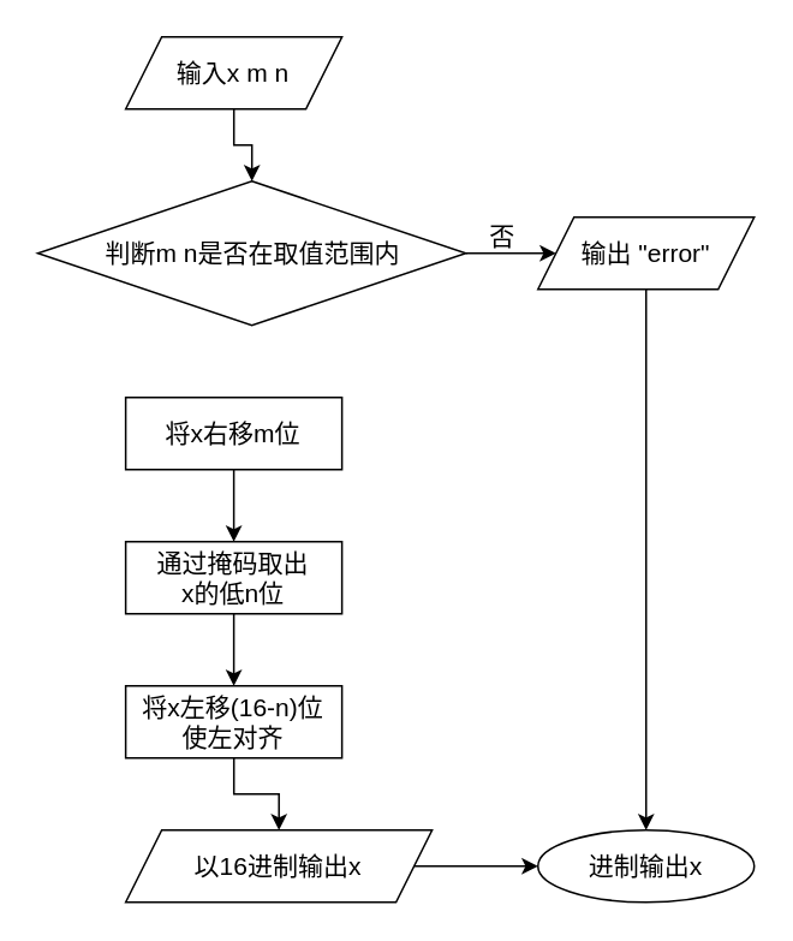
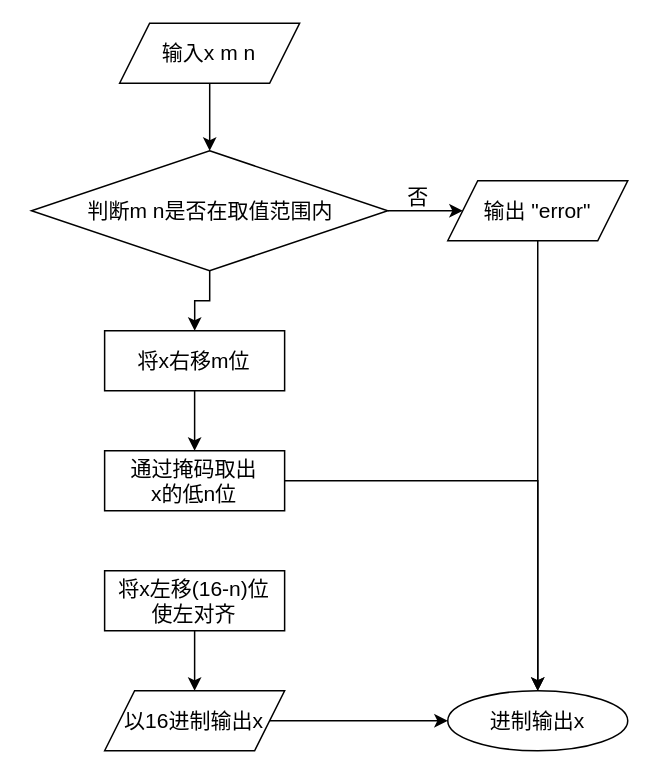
  <mxCell id="0" />
  <mxCell id="1" parent="0" />
  <mxCell id="2" style="edgeStyle=orthogonalEdgeStyle;rounded=0;orthogonalLoop=1;jettySize=auto;html=1;" edge="1" parent="1" source="3" target="7"><mxGeometry relative="1" as="geometry" /></mxCell>
- <mxCell id="3" value="&lt;font style=&quot;font-size: 14px;&quot;&gt;输入x m n&lt;/font&gt;" style="shape=parallelogram;perimeter=parallelogramPerimeter;whiteSpace=wrap;html=1;fixedSize=1;" vertex="1" parent="1"><mxGeometry x="69.25" y="20" width="120" height="40" as="geometry" /></mxCell>
+ <mxCell id="3" value="&lt;font style=&quot;font-size: 14px;&quot;&gt;输入x m n&lt;/font&gt;" style="shape=parallelogram;perimeter=parallelogramPerimeter;whiteSpace=wrap;html=1;fixedSize=1;" vertex="1" parent="1"><mxGeometry x="79.25" y="15" width="120" height="40" as="geometry" /></mxCell>
  <mxCell id="4" style="edgeStyle=orthogonalEdgeStyle;rounded=0;orthogonalLoop=1;jettySize=auto;html=1;entryX=0;entryY=0.5;entryDx=0;entryDy=0;" edge="1" parent="1" source="7" target="9"><mxGeometry relative="1" as="geometry" /></mxCell>
  <mxCell id="5" value="&lt;font style=&quot;font-size: 14px;&quot;&gt;否&lt;/font&gt;" style="edgeLabel;html=1;align=center;verticalAlign=middle;resizable=0;points=[];" vertex="1" connectable="0" parent="4"><mxGeometry x="-0.244" y="1" relative="1" as="geometry"><mxPoint y="-9" as="offset" /></mxGeometry></mxCell>
+ <mxCell id="6" style="edgeStyle=orthogonalEdgeStyle;rounded=0;orthogonalLoop=1;jettySize=auto;html=1;" edge="1" parent="1" source="7" target="11"><mxGeometry relative="1" as="geometry" /></mxCell>
  <mxCell id="7" value="&lt;font style=&quot;font-size: 14px;&quot;&gt;判断m n是否在取值范围内&lt;/font&gt;" style="rhombus;whiteSpace=wrap;html=1;" vertex="1" parent="1"><mxGeometry x="20.5" y="100" width="237.5" height="80" as="geometry" /></mxCell>
  <mxCell id="8" style="edgeStyle=orthogonalEdgeStyle;rounded=0;orthogonalLoop=1;jettySize=auto;html=1;exitX=0.5;exitY=1;exitDx=0;exitDy=0;entryX=0.5;entryY=0;entryDx=0;entryDy=0;" edge="1" parent="1" source="9" target="18"><mxGeometry relative="1" as="geometry" /></mxCell>
  <mxCell id="9" value="&lt;font style=&quot;font-size: 14px;&quot;&gt;输出 &quot;error&quot;&lt;/font&gt;" style="shape=parallelogram;perimeter=parallelogramPerimeter;whiteSpace=wrap;html=1;fixedSize=1;" vertex="1" parent="1"><mxGeometry x="298" y="120" width="120" height="40" as="geometry" /></mxCell>
  <mxCell id="10" value="" style="edgeStyle=orthogonalEdgeStyle;rounded=0;orthogonalLoop=1;jettySize=auto;html=1;" edge="1" parent="1" source="11" target="13"><mxGeometry relative="1" as="geometry" /></mxCell>
  <mxCell id="11" value="&lt;font style=&quot;font-size: 14px;&quot;&gt;将x右移m位&lt;/font&gt;" style="rounded=0;whiteSpace=wrap;html=1;" vertex="1" parent="1"><mxGeometry x="69.25" y="220" width="120" height="40" as="geometry" /></mxCell>
- <mxCell id="12" value="" style="edgeStyle=orthogonalEdgeStyle;rounded=0;orthogonalLoop=1;jettySize=auto;html=1;" edge="1" parent="1" source="13" target="15"><mxGeometry relative="1" as="geometry" /></mxCell>
+ <mxCell id="12" value="" style="edgeStyle=orthogonalEdgeStyle;rounded=0;orthogonalLoop=1;jettySize=auto;html=1;" edge="1" parent="1" source="13" target="18"><mxGeometry relative="1" as="geometry" /></mxCell>
  <mxCell id="13" value="&lt;span style=&quot;font-size: 14px;&quot;&gt;通过掩码取出&lt;br&gt;x的低n位&lt;/span&gt;" style="rounded=0;whiteSpace=wrap;html=1;" vertex="1" parent="1"><mxGeometry x="69.25" y="300" width="120" height="40" as="geometry" /></mxCell>
  <mxCell id="14" value="" style="edgeStyle=orthogonalEdgeStyle;rounded=0;orthogonalLoop=1;jettySize=auto;html=1;" edge="1" parent="1" source="15" target="17"><mxGeometry relative="1" as="geometry" /></mxCell>
  <mxCell id="15" value="&lt;span style=&quot;font-size: 14px;&quot;&gt;将x左移(16-n)位&lt;br&gt;使左对齐&lt;/span&gt;" style="rounded=0;whiteSpace=wrap;html=1;" vertex="1" parent="1"><mxGeometry x="69.25" y="380" width="120" height="40" as="geometry" /></mxCell>
  <mxCell id="16" value="" style="edgeStyle=orthogonalEdgeStyle;rounded=0;orthogonalLoop=1;jettySize=auto;html=1;" edge="1" parent="1" source="17" target="18"><mxGeometry relative="1" as="geometry" /></mxCell>
- <mxCell id="17" value="&lt;font style=&quot;font-size: 14px;&quot;&gt;以16进制输出x&lt;/font&gt;" style="shape=parallelogram;perimeter=parallelogramPerimeter;whiteSpace=wrap;html=1;fixedSize=1;rounded=0;" vertex="1" parent="1"><mxGeometry x="69.25" y="460" width="170" height="40" as="geometry" /></mxCell>
+ <mxCell id="17" value="&lt;font style=&quot;font-size: 14px;&quot;&gt;以16进制输出x&lt;/font&gt;" style="shape=parallelogram;perimeter=parallelogramPerimeter;whiteSpace=wrap;html=1;fixedSize=1;rounded=0;" vertex="1" parent="1"><mxGeometry x="69.25" y="460" width="120" height="40" as="geometry" /></mxCell>
  <mxCell id="18" value="&lt;font style=&quot;font-size: 14px;&quot;&gt;进制输出x&lt;/font&gt;" style="ellipse;whiteSpace=wrap;html=1;" vertex="1" parent="1"><mxGeometry x="298" y="460" width="120" height="40" as="geometry" /></mxCell>
